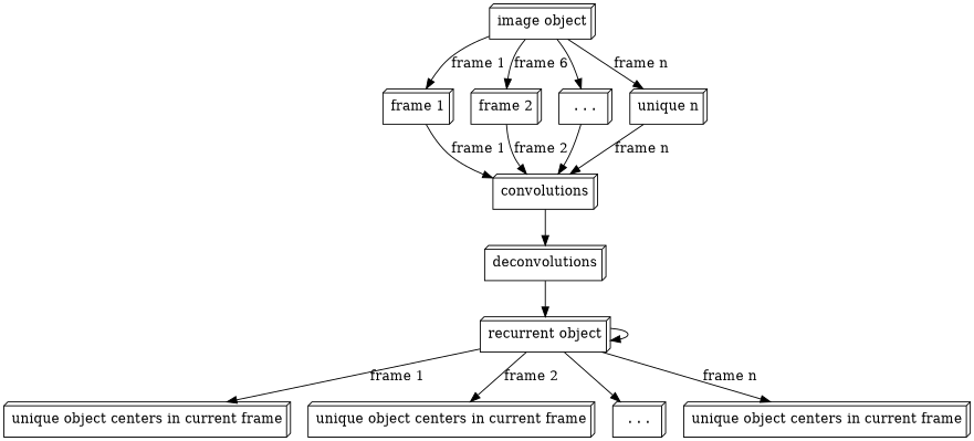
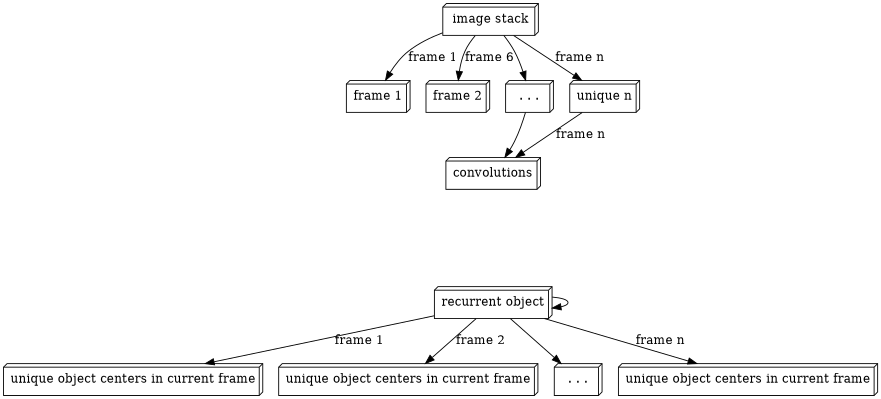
  digraph {
    node [shape=box3d]
-   n1 [label="image object"]
+   n1 [label="image stack"]
    n2 [label="frame 1"]
    n3 [label="frame 2"]
    n4 [label=". . ."]
    n5 [label="unique n"]
    n6 [label=convolutions]
-   n7 [label=deconvolutions]
    n8 [label="recurrent object"]
    n9 [label="unique object centers in current frame"]
    n10 [label="unique object centers in current frame"]
    n11 [label=". . ."]
    n12 [label="unique object centers in current frame"]
    n1 -> n2 [label="frame 1"]
    n1 -> n3 [label="frame 6"]
    n1 -> n4
    n1 -> n5 [label="frame n"]
-   n2 -> n6 [label="frame 1"]
-   n3 -> n6 [label="frame 2"]
    n4 -> n6
    n5 -> n6 [label="frame n"]
-   n6 -> n7
-   n7 -> n8
    n8 -> n8
    n8 -> n9 [label="frame 1"]
    n8 -> n10 [label="frame 2"]
    n8 -> n11
    n8 -> n12 [label="frame n"]
  }
